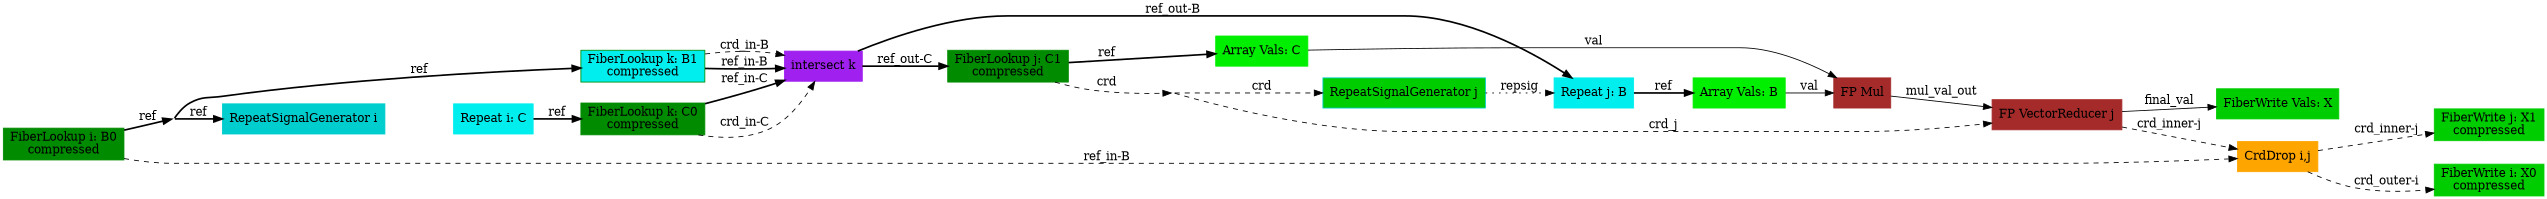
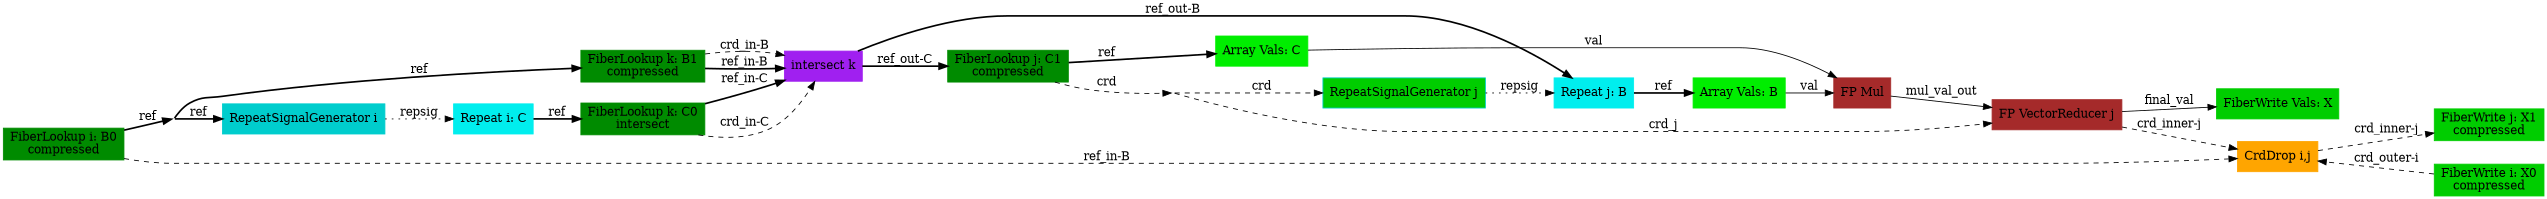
  digraph {
    rankdir=LR
    node [color=green4 shape=box style=filled type=fiberlookup]
    edge [type=ref style=bold]
    n1 [accum_index=j color=brown fp=true label="FP VectorReducer j" type=vectorreducer]
    n2 [color=green3 label="FiberWrite Vals: X" sink=true tensor=X type=fiberwrite]
    n3 [color=orange inner=j label="CrdDrop i,j" outer=i type=crddrop]
    n4 [color=green3 crdsize="B0_dim*C1_dim" format=compressed index=j label="FiberWrite j: X1\ncompressed" segsize="B0_dim+1" sink=true tensor=X type=fiberwrite]
    n5 [color=green3 crdsize=B0_dim format=compressed index=i label="FiberWrite i: X0\ncompressed" segsize=2 sink=true tensor=X type=fiberwrite]
    n6 [format=compressed index=i label="FiberLookup i: B0\ncompressed" root=true src=true tensor=B]
    18 [shape=point style=invis type=broadcast color=""]
    n8 [color=cyan3 index=i label="RepeatSignalGenerator i" type=repsiggen]
-   n9 [format=compressed index=k label="FiberLookup k: B1\ncompressed" root=false src=true tensor=B fillcolor=cyan2]
+   n9 [format=compressed index=k label="FiberLookup k: B1\ncompressed" root=false src=true tensor=B]
    n10 [color=cyan2 index=i label="Repeat i: C" root=true tensor=C type=repeat]
    n11 [color=purple index=k label="intersect k" type=intersect]
-   n12 [format=compressed index=k label="FiberLookup k: C0\ncompressed" root=false src=true tensor=C]
+   n12 [format=compressed index=k label="FiberLookup k: C0\nintersect" root=false src=true tensor=C]
    n13 [color=cyan2 index=j label="Repeat j: B" root=false tensor=B type=repeat]
    n14 [format=compressed index=j label="FiberLookup j: C1\ncompressed" root=false src=true tensor=C]
    n15 [color=green2 label="Array Vals: B" tensor=B type=arrayvals]
    11 [shape=point style=invis type=broadcast color=""]
    n17 [color=green2 label="Array Vals: C" tensor=C type=arrayvals]
    n18 [color=brown label="FP Mul" type=fp_mul]
    n19 [color=cyan3 fillcolor=green3 index=j label="RepeatSignalGenerator j" type=repsiggen]
    n1 -> n2 [label=final_val type=val style=""]
    n1 -> n3 [label="crd_inner-j" style=dashed type=crd]
    n3 -> n4 [label="crd_inner-j" style=dashed type=crd]
-   n3 -> n5 [label="crd_outer-i" style=dashed type=crd]
+   n5 -> n3 [label="crd_outer-i" style=dashed type=crd]
    n6 -> n3 [label="ref_in-B" special=true style=dashed type=crd]
    n6 -> 18 [label=ref vr_special=true]
    18 -> n8 [label=ref vr_special=true]
    18 -> n9 [label=ref]
+   n8 -> n10 [label=repsig style=dotted type=repsig]
    n9 -> n11 [label="crd_in-B" style=dashed type=crd]
    n9 -> n11 [label="ref_in-B"]
    n10 -> n12 [label=ref]
    n11 -> n13 [label="ref_out-B"]
    n11 -> n14 [label="ref_out-C"]
    n12 -> n11 [label="crd_in-C" style=dashed type=crd]
    n12 -> n11 [label="ref_in-C"]
    n13 -> n15 [label=ref]
    n14 -> 11 [label=crd style=dashed type=crd]
    n14 -> n17 [label=ref]
    n15 -> n18 [label=val type=val style=""]
    11 -> n1 [label=crd_j special=true style=dashed type=crd]
    11 -> n19 [label=crd style=dashed type=crd]
    n17 -> n18 [label=val type=val style=""]
    n18 -> n1 [label=mul_val_out type=val style=""]
    n19 -> n13 [label=repsig style=dotted type=repsig]
  }
